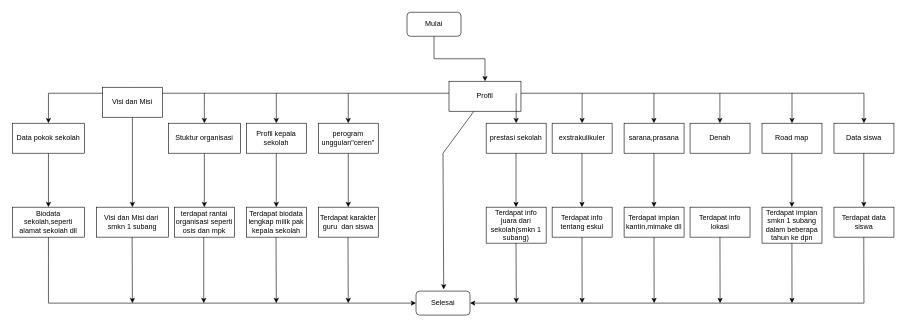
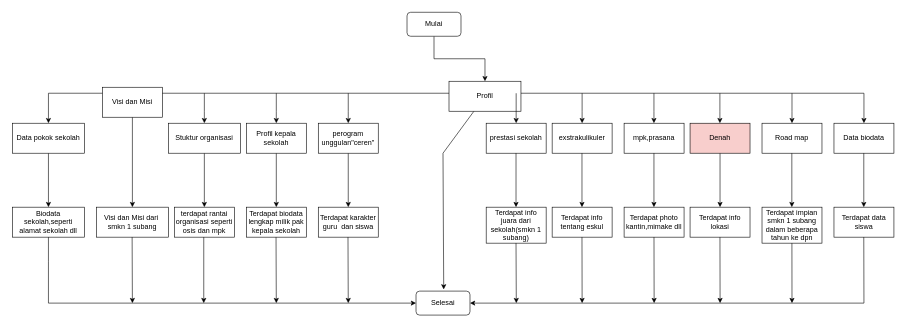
  <mxCell id="0" />
  <mxCell id="1" parent="0" />
  <mxCell id="2" style="edgeStyle=orthogonalEdgeStyle;rounded=0;orthogonalLoop=1;jettySize=auto;html=1;exitX=1;exitY=0.5;exitDx=0;exitDy=0;" edge="1" parent="1" source="4"><mxGeometry relative="1" as="geometry"><mxPoint x="1440" y="205" as="targetPoint" /><Array as="points"><mxPoint x="798" y="155" /><mxPoint x="1440" y="155" /></Array></mxGeometry></mxCell>
  <mxCell id="3" value="" style="edgeStyle=none;rounded=0;orthogonalLoop=1;jettySize=auto;html=1;entryX=0.513;entryY=-0.07;entryDx=0;entryDy=0;entryPerimeter=0;" edge="1" parent="1" source="4" target="11"><mxGeometry relative="1" as="geometry"><mxPoint x="740" y="395" as="targetPoint" /><Array as="points"><mxPoint x="738" y="255" /></Array></mxGeometry></mxCell>
  <mxCell id="4" value="Profil" style="rounded=0;whiteSpace=wrap;html=1;" vertex="1" parent="1"><mxGeometry x="748" y="135" width="120" height="50" as="geometry" /></mxCell>
  <mxCell id="5" value="" style="edgeStyle=orthogonalEdgeStyle;rounded=0;orthogonalLoop=1;jettySize=auto;html=1;" edge="1" parent="1" source="6" target="4"><mxGeometry relative="1" as="geometry" /></mxCell>
  <mxCell id="6" value="Mulai" style="rounded=1;whiteSpace=wrap;html=1;fontSize=12;glass=0;strokeWidth=1;shadow=0;" vertex="1" parent="1"><mxGeometry x="678" y="20" width="90" height="40" as="geometry" /></mxCell>
  <mxCell id="7" value="" style="edgeStyle=orthogonalEdgeStyle;rounded=0;orthogonalLoop=1;jettySize=auto;html=1;" edge="1" parent="1" source="4"><mxGeometry relative="1" as="geometry"><mxPoint x="80" y="205" as="targetPoint" /><Array as="points"><mxPoint x="80" y="155" /></Array></mxGeometry></mxCell>
  <mxCell id="8" value="" style="edgeStyle=orthogonalEdgeStyle;rounded=0;orthogonalLoop=1;jettySize=auto;html=1;" edge="1" parent="1" source="9" target="10"><mxGeometry relative="1" as="geometry" /></mxCell>
  <mxCell id="9" value="Data pokok sekolah" style="rounded=0;whiteSpace=wrap;html=1;" vertex="1" parent="1"><mxGeometry x="20" y="205" width="120" height="50" as="geometry" /></mxCell>
  <mxCell id="10" value="Biodata sekolah,seperti alamat sekolah dll" style="rounded=0;whiteSpace=wrap;html=1;" vertex="1" parent="1"><mxGeometry x="20" y="345" width="120" height="50" as="geometry" /></mxCell>
  <mxCell id="11" value="Selesai" style="rounded=1;whiteSpace=wrap;html=1;fontSize=12;glass=0;strokeWidth=1;shadow=0;" vertex="1" parent="1"><mxGeometry x="693" y="485" width="90" height="40" as="geometry" /></mxCell>
  <mxCell id="12" value="" style="edgeStyle=none;rounded=0;orthogonalLoop=1;jettySize=auto;html=1;" edge="1" parent="1" source="13" target="20"><mxGeometry relative="1" as="geometry" /></mxCell>
  <mxCell id="13" value="Stuktur organisasi" style="rounded=0;whiteSpace=wrap;html=1;" vertex="1" parent="1"><mxGeometry x="280" y="205" width="120" height="50" as="geometry" /></mxCell>
  <mxCell id="14" value="" style="endArrow=classic;html=1;rounded=0;entryX=0.5;entryY=0;entryDx=0;entryDy=0;" edge="1" parent="1" target="17"><mxGeometry width="50" height="50" relative="1" as="geometry"><mxPoint x="220" y="155" as="sourcePoint" /><mxPoint y="195" as="targetPoint" x="340" /><Array as="points"><mxPoint x="220" y="175" /><mxPoint x="220" y="185" /></Array></mxGeometry></mxCell>
  <mxCell id="15" value="" style="endArrow=classic;html=1;rounded=0;" edge="1" parent="1"><mxGeometry width="50" height="50" relative="1" as="geometry"><mxPoint y="155" as="sourcePoint" x="340" /><mxPoint y="205" as="targetPoint" x="340" /><Array as="points"><mxPoint y="185" x="340" /></Array></mxGeometry></mxCell>
  <mxCell id="16" value="" style="edgeStyle=none;rounded=0;orthogonalLoop=1;jettySize=auto;html=1;" edge="1" parent="1" source="17" target="19"><mxGeometry relative="1" as="geometry" /></mxCell>
  <mxCell id="17" value="Visi dan Misi" style="rounded=0;whiteSpace=wrap;html=1;" vertex="1" parent="1"><mxGeometry x="170" y="145" width="100" height="50" as="geometry" /></mxCell>
  <mxCell id="18" value="" style="endArrow=classic;html=1;rounded=0;" edge="1" parent="1"><mxGeometry width="50" height="50" relative="1" as="geometry"><mxPoint x="460" y="155" as="sourcePoint" /><mxPoint x="460" y="205" as="targetPoint" /><Array as="points"><mxPoint x="460" y="185" /></Array></mxGeometry></mxCell>
  <mxCell id="19" value="Visi dan Misi dari&amp;nbsp; smkn 1 subang" style="rounded=0;whiteSpace=wrap;html=1;" vertex="1" parent="1"><mxGeometry x="160" y="345" width="120" height="50" as="geometry" /></mxCell>
  <mxCell id="20" value="terdapat rantai organisasi seperti osis dan mpk" style="rounded=0;whiteSpace=wrap;html=1;" vertex="1" parent="1"><mxGeometry x="290" y="345" width="100" height="50" as="geometry" /></mxCell>
  <mxCell id="21" value="" style="edgeStyle=none;rounded=0;orthogonalLoop=1;jettySize=auto;html=1;" edge="1" parent="1" source="22" target="23"><mxGeometry relative="1" as="geometry" /></mxCell>
  <mxCell id="22" value="Profil kepala sekolah" style="rounded=0;whiteSpace=wrap;html=1;" vertex="1" parent="1"><mxGeometry x="410" y="205" width="100" height="50" as="geometry" /></mxCell>
  <mxCell id="23" value="Terdapat biodata lengkap milik pak kepala sekolah" style="whiteSpace=wrap;html=1;rounded=0;" vertex="1" parent="1"><mxGeometry x="410" y="345" width="100" height="50" as="geometry" /></mxCell>
  <mxCell id="24" value="" style="endArrow=classic;html=1;rounded=0;" edge="1" parent="1"><mxGeometry width="50" height="50" relative="1" as="geometry"><mxPoint x="580" y="155" as="sourcePoint" /><mxPoint x="580" y="205" as="targetPoint" /><Array as="points"><mxPoint x="580" y="185" /></Array></mxGeometry></mxCell>
  <mxCell id="25" value="" style="edgeStyle=none;rounded=0;orthogonalLoop=1;jettySize=auto;html=1;" edge="1" parent="1" source="26" target="27"><mxGeometry relative="1" as="geometry" /></mxCell>
  <mxCell id="26" value="perogram unggulan&quot;ceren&quot;" style="rounded=0;whiteSpace=wrap;html=1;" vertex="1" parent="1"><mxGeometry x="530" y="205" width="100" height="50" as="geometry" /></mxCell>
  <mxCell id="27" value="Terdapat karakter guru&amp;nbsp; dan siswa" style="rounded=0;whiteSpace=wrap;html=1;" vertex="1" parent="1"><mxGeometry x="530" y="345" width="100" height="50" as="geometry" /></mxCell>
- <mxCell id="28" value="Data siswa" style="rounded=0;whiteSpace=wrap;html=1;" vertex="1" parent="1"><mxGeometry x="1390" y="205" width="100" height="50" as="geometry" /></mxCell>
+ <mxCell id="28" value="Data biodata" style="rounded=0;whiteSpace=wrap;html=1;" vertex="1" parent="1"><mxGeometry x="1390" y="205" width="100" height="50" as="geometry" /></mxCell>
  <mxCell id="29" value="" style="endArrow=classic;html=1;rounded=0;" edge="1" parent="1"><mxGeometry width="50" height="50" relative="1" as="geometry"><mxPoint x="1320" y="155" as="sourcePoint" /><mxPoint x="1320" y="205" as="targetPoint" /><Array as="points"><mxPoint x="1320" y="185" /></Array></mxGeometry></mxCell>
  <mxCell id="30" value="Road map" style="rounded=0;whiteSpace=wrap;html=1;" vertex="1" parent="1"><mxGeometry x="1270" y="205" width="100" height="50" as="geometry" /></mxCell>
  <mxCell id="31" value="" style="endArrow=classic;html=1;rounded=0;" edge="1" parent="1"><mxGeometry width="50" height="50" relative="1" as="geometry"><mxPoint x="1089.77" y="155" as="sourcePoint" /><mxPoint x="1089.77" y="205" as="targetPoint" /><Array as="points"><mxPoint x="1089.77" y="185" /></Array></mxGeometry></mxCell>
  <mxCell id="32" value="" style="edgeStyle=none;rounded=0;orthogonalLoop=1;jettySize=auto;html=1;" edge="1" parent="1"><mxGeometry relative="1" as="geometry"><mxPoint x="1439.73" y="255" as="sourcePoint" /><mxPoint x="1439.73" y="345" as="targetPoint" /></mxGeometry></mxCell>
  <mxCell id="33" value="" style="edgeStyle=none;rounded=0;orthogonalLoop=1;jettySize=auto;html=1;" edge="1" parent="1"><mxGeometry relative="1" as="geometry"><mxPoint x="1319.73" y="255" as="sourcePoint" /><mxPoint x="1319.73" y="345" as="targetPoint" /></mxGeometry></mxCell>
  <mxCell id="34" value="Terdapat data siswa" style="rounded=0;whiteSpace=wrap;html=1;" vertex="1" parent="1"><mxGeometry x="1390" y="345" width="100" height="50" as="geometry" /></mxCell>
  <mxCell id="35" value="Terdapat impian smkn 1 subang dalam beberapa tahun ke dpn" style="rounded=0;whiteSpace=wrap;html=1;" vertex="1" parent="1"><mxGeometry x="1270" y="345" width="100" height="60" as="geometry" /></mxCell>
- <mxCell id="37" value="Denah" style="rounded=0;whiteSpace=wrap;html=1;" vertex="1" parent="1"><mxGeometry x="1150" y="205" width="100" height="50" as="geometry" /></mxCell>
+ <mxCell id="36" value="" style="edgeStyle=none;rounded=0;orthogonalLoop=1;jettySize=auto;html=1;" edge="1" parent="1" source="37" target="38"><mxGeometry relative="1" as="geometry" /></mxCell>
+ <mxCell id="37" value="Denah" style="rounded=0;whiteSpace=wrap;html=1;fillColor=#f8cecc;" vertex="1" parent="1"><mxGeometry x="1150" y="205" width="100" height="50" as="geometry" /></mxCell>
  <mxCell id="38" value="Terdapat info lokasi" style="rounded=0;whiteSpace=wrap;html=1;" vertex="1" parent="1"><mxGeometry x="1150" y="345" width="100" height="50" as="geometry" /></mxCell>
  <mxCell id="39" value="" style="edgeStyle=orthogonalEdgeStyle;rounded=0;orthogonalLoop=1;jettySize=auto;html=1;" edge="1" parent="1" target="11"><mxGeometry relative="1" as="geometry"><mxPoint x="80" y="395" as="sourcePoint" /><mxPoint x="680.21" y="505" as="targetPoint" /><Array as="points"><mxPoint x="80" y="435" /><mxPoint x="80" y="435" /><mxPoint x="80" y="505" /></Array></mxGeometry></mxCell>
  <mxCell id="40" value="" style="edgeStyle=none;rounded=0;orthogonalLoop=1;jettySize=auto;html=1;" edge="1" parent="1"><mxGeometry relative="1" as="geometry"><mxPoint x="219.55" y="395" as="sourcePoint" /><mxPoint x="220" y="505" as="targetPoint" /></mxGeometry></mxCell>
  <mxCell id="41" value="" style="edgeStyle=none;rounded=0;orthogonalLoop=1;jettySize=auto;html=1;" edge="1" parent="1"><mxGeometry relative="1" as="geometry"><mxPoint x="339" y="395" as="sourcePoint" /><mxPoint x="339" y="505" as="targetPoint" /></mxGeometry></mxCell>
  <mxCell id="42" value="" style="edgeStyle=none;rounded=0;orthogonalLoop=1;jettySize=auto;html=1;" edge="1" parent="1"><mxGeometry relative="1" as="geometry"><mxPoint x="459.55" y="395" as="sourcePoint" /><mxPoint x="460" y="505" as="targetPoint" /></mxGeometry></mxCell>
  <mxCell id="43" value="" style="edgeStyle=none;rounded=0;orthogonalLoop=1;jettySize=auto;html=1;" edge="1" parent="1"><mxGeometry relative="1" as="geometry"><mxPoint x="579.55" y="395" as="sourcePoint" /><mxPoint x="580" y="505" as="targetPoint" /></mxGeometry></mxCell>
  <mxCell id="44" value="" style="endArrow=classic;html=1;rounded=0;" edge="1" parent="1"><mxGeometry width="50" height="50" relative="1" as="geometry"><mxPoint x="1199.77" y="155" as="sourcePoint" /><mxPoint x="1199.77" y="205" as="targetPoint" /><Array as="points"><mxPoint x="1199.77" y="185" /></Array></mxGeometry></mxCell>
- <mxCell id="45" value="sarana,prasana" style="rounded=0;whiteSpace=wrap;html=1;" vertex="1" parent="1"><mxGeometry x="1040" y="205" width="100" height="50" as="geometry" /></mxCell>
- <mxCell id="46" value="Terdapat impian kantin,mimake dll" style="rounded=0;whiteSpace=wrap;html=1;" vertex="1" parent="1"><mxGeometry x="1040" y="345" width="100" height="50" as="geometry" /></mxCell>
+ <mxCell id="45" value="mpk,prasana" style="rounded=0;whiteSpace=wrap;html=1;" vertex="1" parent="1"><mxGeometry x="1040" y="205" width="100" height="50" as="geometry" /></mxCell>
+ <mxCell id="46" value="Terdapat photo kantin,mimake dll" style="rounded=0;whiteSpace=wrap;html=1;" vertex="1" parent="1"><mxGeometry x="1040" y="345" width="100" height="50" as="geometry" /></mxCell>
  <mxCell id="47" value="" style="edgeStyle=none;rounded=0;orthogonalLoop=1;jettySize=auto;html=1;" edge="1" parent="1"><mxGeometry relative="1" as="geometry"><mxPoint x="1089.77" y="255" as="sourcePoint" /><mxPoint x="1089.77" y="345" as="targetPoint" /></mxGeometry></mxCell>
  <mxCell id="48" value="" style="endArrow=classic;html=1;rounded=0;" edge="1" parent="1"><mxGeometry width="50" height="50" relative="1" as="geometry"><mxPoint x="970" y="155" as="sourcePoint" /><mxPoint x="970" y="205" as="targetPoint" /><Array as="points"><mxPoint x="970" y="185" /></Array></mxGeometry></mxCell>
  <mxCell id="49" value="exstrakulikuler" style="rounded=0;whiteSpace=wrap;html=1;" vertex="1" parent="1"><mxGeometry x="920" y="205" width="100" height="50" as="geometry" /></mxCell>
  <mxCell id="50" value="Terdapat info tentang eskul" style="rounded=0;whiteSpace=wrap;html=1;" vertex="1" parent="1"><mxGeometry x="920" y="345" width="100" height="50" as="geometry" /></mxCell>
  <mxCell id="51" value="" style="edgeStyle=none;rounded=0;orthogonalLoop=1;jettySize=auto;html=1;" edge="1" parent="1"><mxGeometry relative="1" as="geometry"><mxPoint x="969.77" y="255" as="sourcePoint" /><mxPoint x="969.77" y="345" as="targetPoint" /></mxGeometry></mxCell>
  <mxCell id="52" value="prestasi sekolah" style="rounded=0;whiteSpace=wrap;html=1;" vertex="1" parent="1"><mxGeometry x="810" y="205" width="100" height="50" as="geometry" /></mxCell>
  <mxCell id="53" value="" style="endArrow=classic;html=1;rounded=0;" edge="1" parent="1"><mxGeometry width="50" height="50" relative="1" as="geometry"><mxPoint x="860" y="155" as="sourcePoint" /><mxPoint x="860" y="205" as="targetPoint" /><Array as="points"><mxPoint x="860" y="185" /></Array></mxGeometry></mxCell>
  <mxCell id="54" value="" style="edgeStyle=none;rounded=0;orthogonalLoop=1;jettySize=auto;html=1;" edge="1" parent="1"><mxGeometry relative="1" as="geometry"><mxPoint x="859.77" y="255" as="sourcePoint" /><mxPoint x="859.77" y="345" as="targetPoint" /></mxGeometry></mxCell>
  <mxCell id="55" value="Terdapat info juara dari sekolah(smkn 1 subang)" style="rounded=0;whiteSpace=wrap;html=1;" vertex="1" parent="1"><mxGeometry x="810" y="345" width="100" height="60" as="geometry" /></mxCell>
  <mxCell id="56" value="" style="edgeStyle=none;rounded=0;orthogonalLoop=1;jettySize=auto;html=1;entryX=1;entryY=0.5;entryDx=0;entryDy=0;" edge="1" parent="1" target="11"><mxGeometry relative="1" as="geometry"><mxPoint x="1439.71" y="395" as="sourcePoint" /><mxPoint x="1120" y="515" as="targetPoint" /><Array as="points"><mxPoint x="1440" y="505" /></Array></mxGeometry></mxCell>
  <mxCell id="57" value="" style="edgeStyle=none;rounded=0;orthogonalLoop=1;jettySize=auto;html=1;" edge="1" parent="1"><mxGeometry relative="1" as="geometry"><mxPoint x="859.78" y="405" as="sourcePoint" /><mxPoint x="860.23" y="505" as="targetPoint" /></mxGeometry></mxCell>
  <mxCell id="58" value="" style="edgeStyle=none;rounded=0;orthogonalLoop=1;jettySize=auto;html=1;" edge="1" parent="1"><mxGeometry relative="1" as="geometry"><mxPoint x="969.77" y="395" as="sourcePoint" /><mxPoint x="970" y="505" as="targetPoint" /></mxGeometry></mxCell>
  <mxCell id="59" value="" style="edgeStyle=none;rounded=0;orthogonalLoop=1;jettySize=auto;html=1;" edge="1" parent="1"><mxGeometry relative="1" as="geometry"><mxPoint x="1089.86" y="395" as="sourcePoint" /><mxPoint x="1090.09" y="505" as="targetPoint" /></mxGeometry></mxCell>
  <mxCell id="60" value="" style="edgeStyle=none;rounded=0;orthogonalLoop=1;jettySize=auto;html=1;" edge="1" parent="1"><mxGeometry relative="1" as="geometry"><mxPoint x="1319.86" y="405" as="sourcePoint" /><mxPoint x="1320" y="505" as="targetPoint" /></mxGeometry></mxCell>
  <mxCell id="61" value="" style="edgeStyle=none;rounded=0;orthogonalLoop=1;jettySize=auto;html=1;" edge="1" parent="1"><mxGeometry relative="1" as="geometry"><mxPoint x="1199.86" y="395" as="sourcePoint" /><mxPoint x="1200.09" y="505" as="targetPoint" /></mxGeometry></mxCell>
